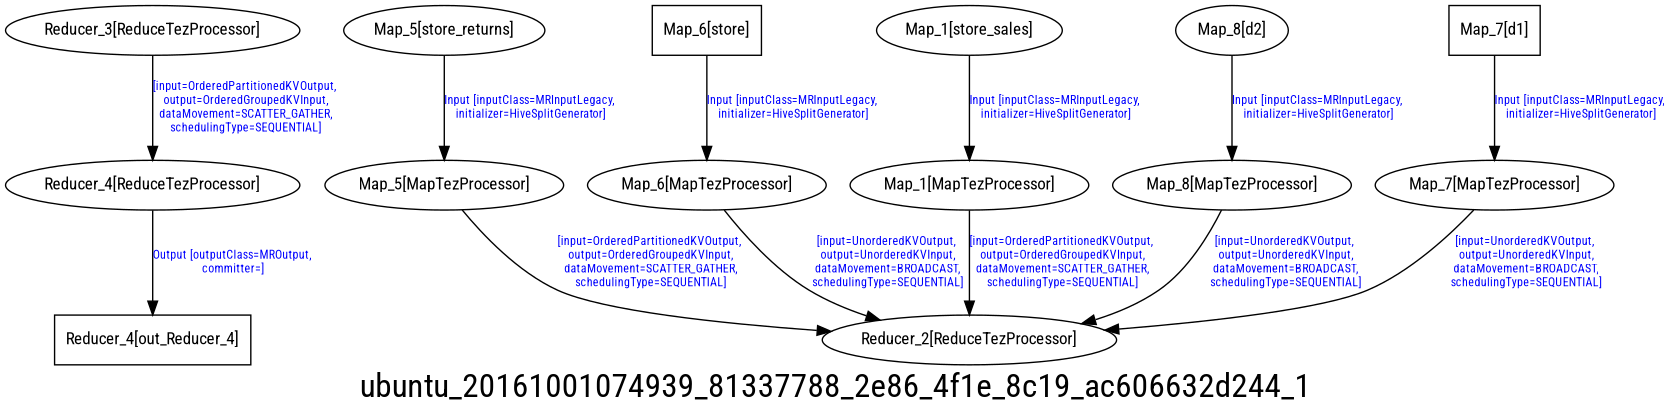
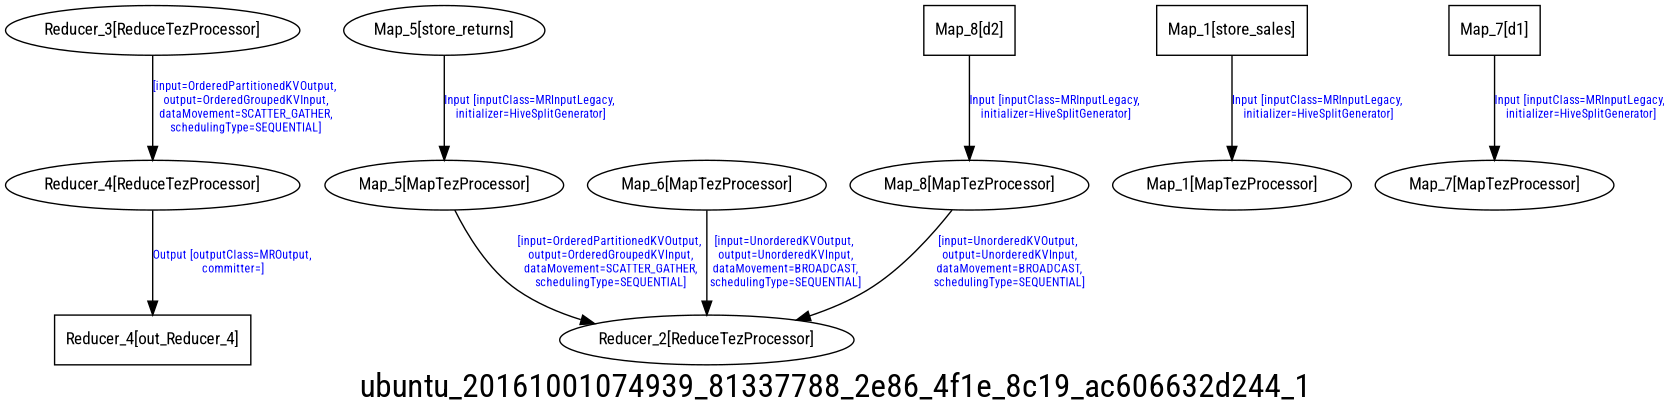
  digraph {
    fontname="Roboto Condensed"
    fontsize=24
    label=ubuntu_20161001074939_81337788_2e86_4f1e_8c19_ac606632d244_1
    node [fontname="Roboto Condensed" fontsize=12]
    edge [fontcolor=blue fontname="Roboto Condensed" fontsize=9]
    n1 [label="Reducer_4[out_Reducer_4]" shape=box]
    n2 [label="Map_5[store_returns]" shape=ellipse]
    n3 [label="Map_5[MapTezProcessor]"]
    n4 [label="Reducer_2[ReduceTezProcessor]"]
-   n5 [label="Map_6[store]" shape=box]
    n6 [label="Map_6[MapTezProcessor]"]
    n7 [label="Reducer_3[ReduceTezProcessor]"]
    n8 [label="Reducer_4[ReduceTezProcessor]"]
    n9 [label="Map_1[MapTezProcessor]"]
-   n10 [label="Map_1[store_sales]" shape=ellipse]
-   n11 [label="Map_8[d2]" shape=ellipse]
+   n10 [label="Map_1[store_sales]" shape=box]
+   n11 [label="Map_8[d2]" shape=box]
    n12 [label="Map_8[MapTezProcessor]"]
    n13 [label="Map_7[d1]" shape=box]
    n14 [label="Map_7[MapTezProcessor]"]
    n2 -> n3 [label="Input [inputClass=MRInputLegacy,\n initializer=HiveSplitGenerator]"]
    n3 -> n4 [label="[input=OrderedPartitionedKVOutput,\n output=OrderedGroupedKVInput,\n dataMovement=SCATTER_GATHER,\n schedulingType=SEQUENTIAL]"]
-   n5 -> n6 [label="Input [inputClass=MRInputLegacy,\n initializer=HiveSplitGenerator]"]
    n6 -> n4 [label="[input=UnorderedKVOutput,\n output=UnorderedKVInput,\n dataMovement=BROADCAST,\n schedulingType=SEQUENTIAL]"]
    n7 -> n8 [label="[input=OrderedPartitionedKVOutput,\n output=OrderedGroupedKVInput,\n dataMovement=SCATTER_GATHER,\n schedulingType=SEQUENTIAL]"]
    n8 -> n1 [label="Output [outputClass=MROutput,\n committer=]"]
-   n9 -> n4 [label="[input=OrderedPartitionedKVOutput,\n output=OrderedGroupedKVInput,\n dataMovement=SCATTER_GATHER,\n schedulingType=SEQUENTIAL]"]
    n10 -> n9 [label="Input [inputClass=MRInputLegacy,\n initializer=HiveSplitGenerator]"]
    n11 -> n12 [label="Input [inputClass=MRInputLegacy,\n initializer=HiveSplitGenerator]"]
    n12 -> n4 [label="[input=UnorderedKVOutput,\n output=UnorderedKVInput,\n dataMovement=BROADCAST,\n schedulingType=SEQUENTIAL]"]
    n13 -> n14 [label="Input [inputClass=MRInputLegacy,\n initializer=HiveSplitGenerator]"]
-   n14 -> n4 [label="[input=UnorderedKVOutput,\n output=UnorderedKVInput,\n dataMovement=BROADCAST,\n schedulingType=SEQUENTIAL]"]
  }
